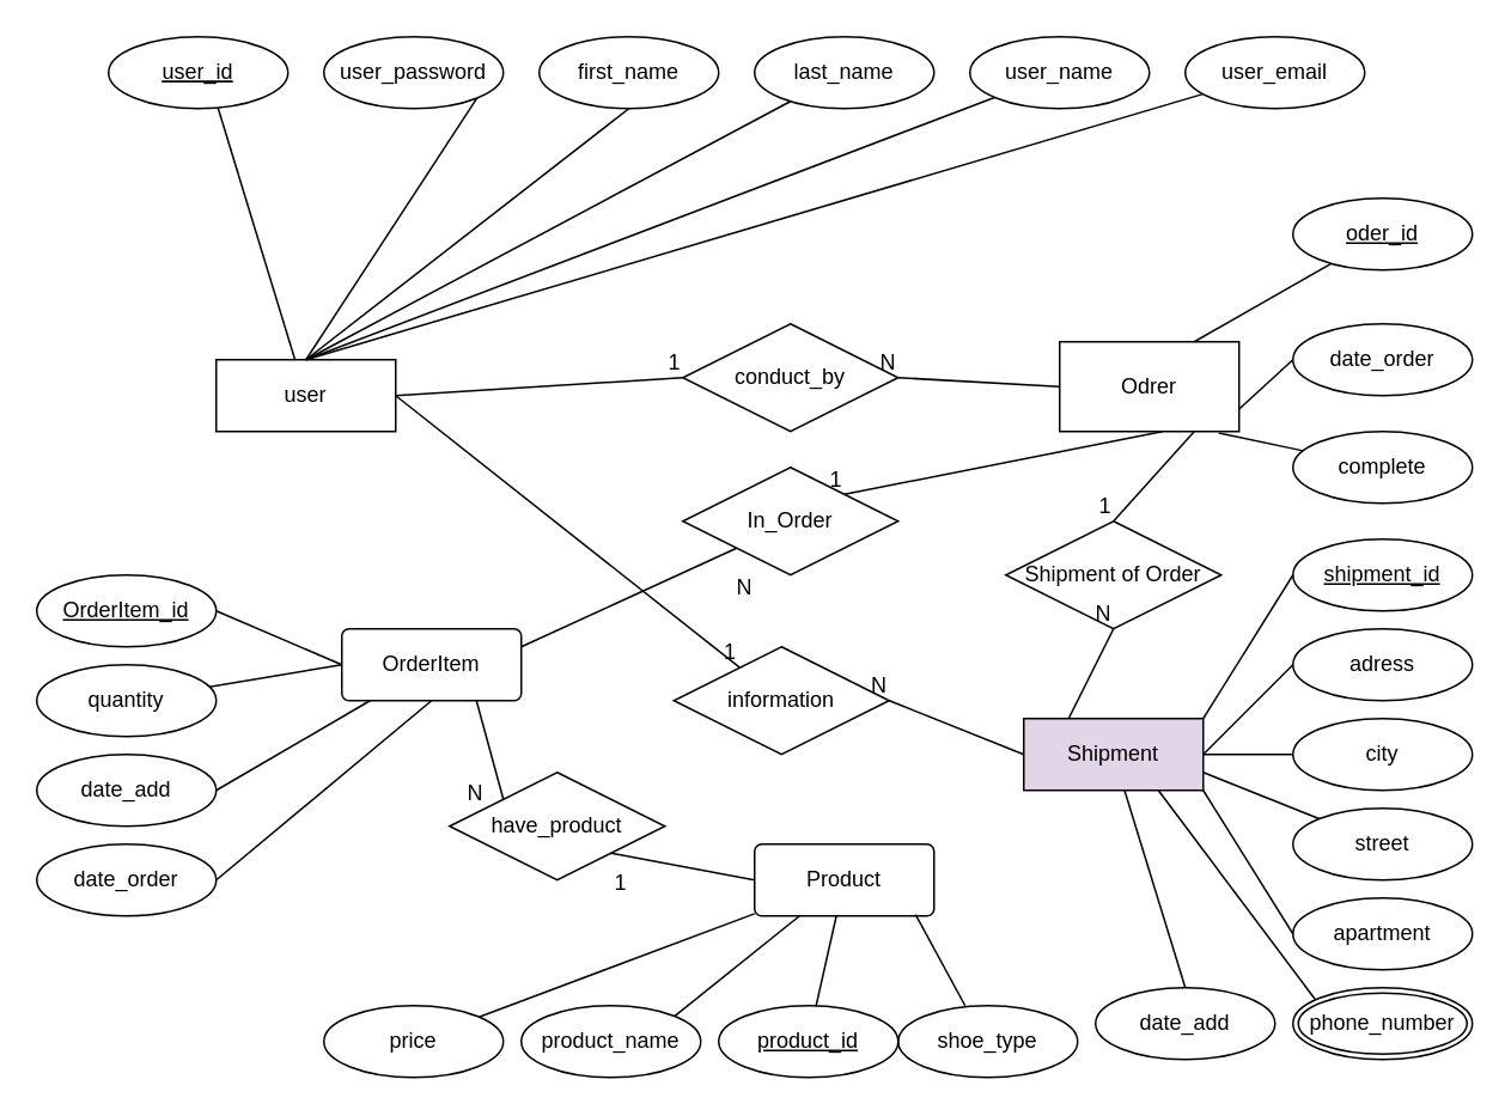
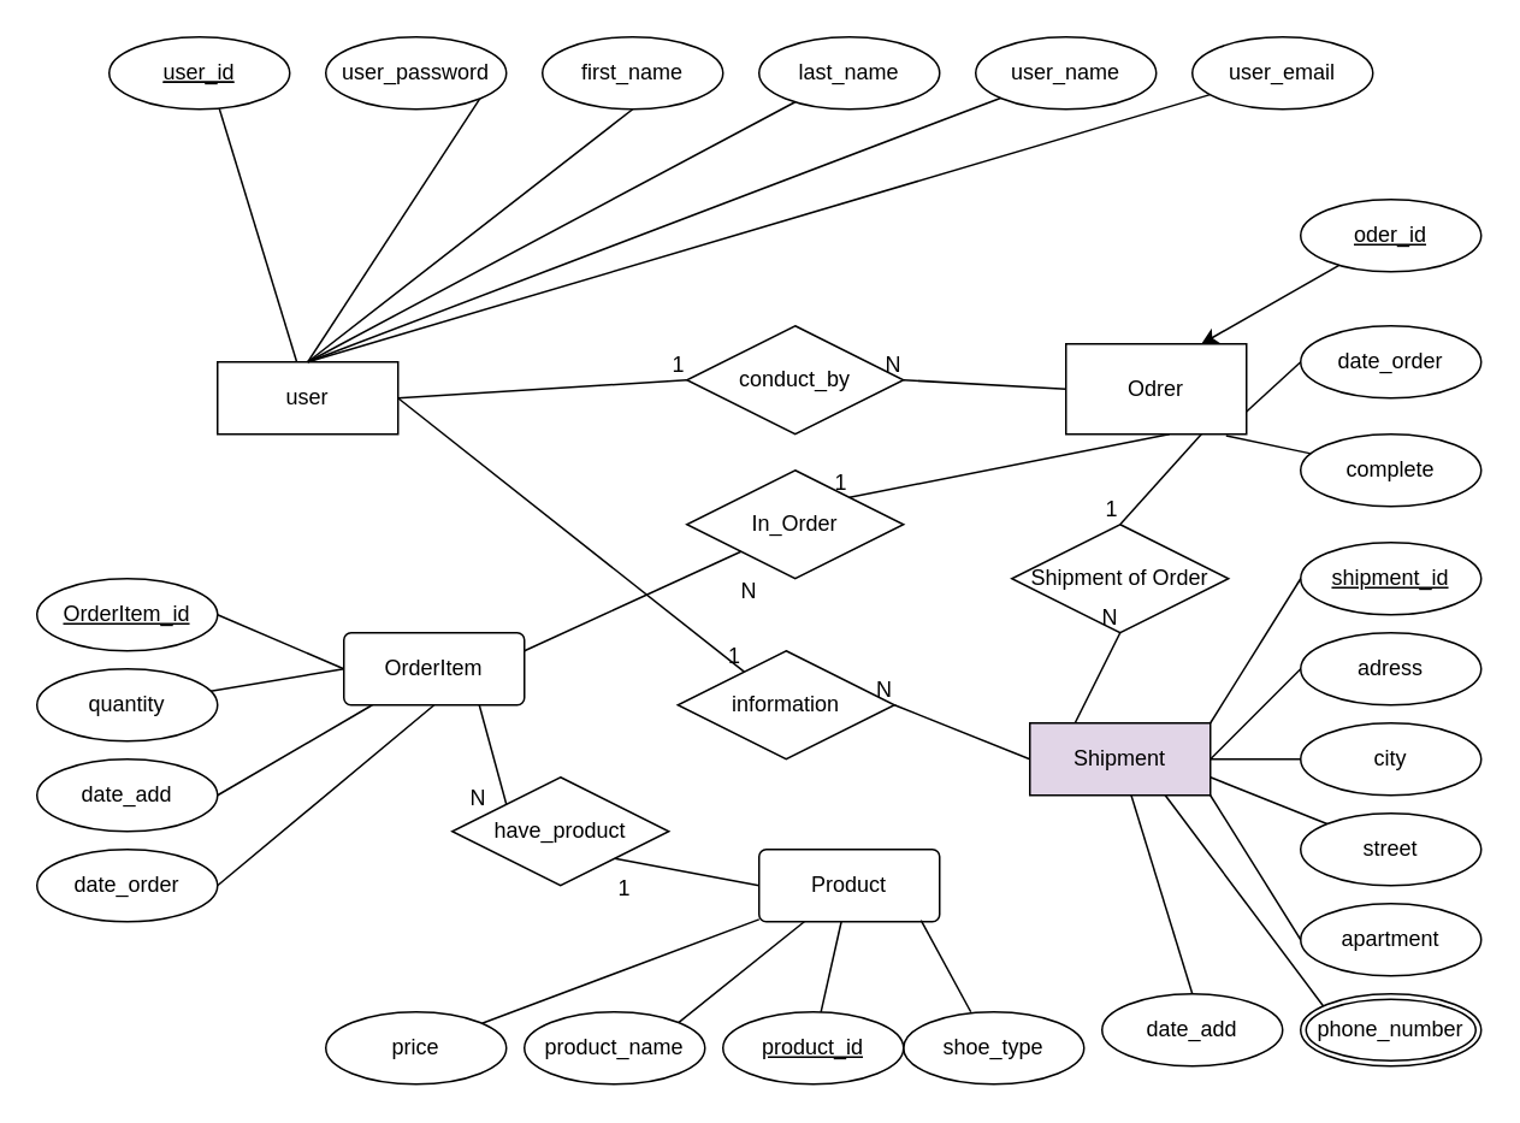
  <mxCell id="0" />
  <mxCell id="1" parent="0" />
  <mxCell id="2" value="" style="endArrow=none;html=1;rounded=0;exitX=1;exitY=1;exitDx=0;exitDy=0;entryX=0.5;entryY=0;entryDx=0;entryDy=0;" parent="1" source="5" target="8" edge="1"><mxGeometry relative="1" as="geometry"><mxPoint x="260" y="120" as="sourcePoint" /><mxPoint x="390" y="170" as="targetPoint" /></mxGeometry></mxCell>
  <mxCell id="3" value="" style="endArrow=none;html=1;rounded=0;entryX=0.607;entryY=0.967;entryDx=0;entryDy=0;entryPerimeter=0;" parent="1" source="8" target="6" edge="1"><mxGeometry relative="1" as="geometry"><mxPoint x="448.077" y="140" as="sourcePoint" /><mxPoint x="452.692" y="80" as="targetPoint" /></mxGeometry></mxCell>
  <mxCell id="4" value="" style="endArrow=none;html=1;rounded=0;exitX=0.5;exitY=0;exitDx=0;exitDy=0;" parent="1" source="8" target="13" edge="1"><mxGeometry relative="1" as="geometry"><mxPoint x="505" y="145.714" as="sourcePoint" /><mxPoint x="620" y="80" as="targetPoint" /></mxGeometry></mxCell>
  <mxCell id="5" value="user_password" style="ellipse;whiteSpace=wrap;html=1;align=center;" parent="1" vertex="1"><mxGeometry x="180" y="20" width="100" height="40" as="geometry" /></mxCell>
  <mxCell id="6" value="&lt;u style=&quot;border-color: var(--border-color);&quot;&gt;user_id&lt;/u&gt;" style="ellipse;whiteSpace=wrap;html=1;align=center;fontStyle=4;" parent="1" vertex="1"><mxGeometry x="60" y="20" width="100" height="40" as="geometry" /></mxCell>
  <mxCell id="7" value="user_name" style="ellipse;whiteSpace=wrap;html=1;align=center;" parent="1" vertex="1"><mxGeometry x="540" y="20" width="100" height="40" as="geometry" /></mxCell>
  <mxCell id="8" value="user" style="whiteSpace=wrap;html=1;align=center;" parent="1" vertex="1"><mxGeometry x="120" y="200" width="100" height="40" as="geometry" /></mxCell>
  <mxCell id="9" value="Odrer" style="whiteSpace=wrap;html=1;align=center;" parent="1" vertex="1"><mxGeometry x="590" y="190" width="100" height="50" as="geometry" /></mxCell>
  <mxCell id="10" value="Shipment" style="whiteSpace=wrap;html=1;align=center;fillColor=#e1d5e7;" parent="1" vertex="1"><mxGeometry x="570" y="400" width="100" height="40" as="geometry" /></mxCell>
  <mxCell id="11" value="user_email" style="ellipse;whiteSpace=wrap;html=1;align=center;" parent="1" vertex="1"><mxGeometry x="660" y="20" width="100" height="40" as="geometry" /></mxCell>
  <mxCell id="12" value="first_name" style="ellipse;whiteSpace=wrap;html=1;align=center;" parent="1" vertex="1"><mxGeometry x="300" y="20" width="100" height="40" as="geometry" /></mxCell>
  <mxCell id="13" value="last_name" style="ellipse;whiteSpace=wrap;html=1;align=center;" parent="1" vertex="1"><mxGeometry x="420" y="20" width="100" height="40" as="geometry" /></mxCell>
  <mxCell id="14" value="" style="endArrow=none;html=1;rounded=0;entryX=0.5;entryY=0;entryDx=0;entryDy=0;" parent="1" source="7" target="8" edge="1"><mxGeometry relative="1" as="geometry"><mxPoint x="610" y="50" as="sourcePoint" /><mxPoint x="520" y="280" as="targetPoint" /></mxGeometry></mxCell>
  <mxCell id="15" value="" style="endArrow=none;html=1;rounded=0;exitX=0.5;exitY=0;exitDx=0;exitDy=0;" parent="1" source="8" target="11" edge="1"><mxGeometry relative="1" as="geometry"><mxPoint x="390" y="290" as="sourcePoint" /><mxPoint x="550" y="290" as="targetPoint" /></mxGeometry></mxCell>
  <mxCell id="16" value="" style="endArrow=none;html=1;rounded=0;exitX=0.5;exitY=0;exitDx=0;exitDy=0;entryX=0.5;entryY=1;entryDx=0;entryDy=0;" parent="1" source="8" target="12" edge="1"><mxGeometry relative="1" as="geometry"><mxPoint x="360" y="280" as="sourcePoint" /><mxPoint x="520" y="280" as="targetPoint" /></mxGeometry></mxCell>
  <mxCell id="17" value="price" style="ellipse;whiteSpace=wrap;html=1;align=center;" parent="1" vertex="1"><mxGeometry x="180" y="560" width="100" height="40" as="geometry" /></mxCell>
  <mxCell id="18" value="shoe_type" style="ellipse;whiteSpace=wrap;html=1;align=center;" parent="1" vertex="1"><mxGeometry x="500" y="560" width="100" height="40" as="geometry" /></mxCell>
  <mxCell id="19" value="product_name" style="ellipse;whiteSpace=wrap;html=1;align=center;" parent="1" vertex="1"><mxGeometry x="290" y="560" width="100" height="40" as="geometry" /></mxCell>
  <mxCell id="20" value="product_id" style="ellipse;whiteSpace=wrap;html=1;align=center;fontStyle=4;" parent="1" vertex="1"><mxGeometry x="400" y="560" width="100" height="40" as="geometry" /></mxCell>
  <mxCell id="21" value="Product" style="rounded=1;arcSize=10;whiteSpace=wrap;html=1;align=center;" parent="1" vertex="1"><mxGeometry x="420" y="470" width="100" height="40" as="geometry" /></mxCell>
  <mxCell id="22" value="" style="endArrow=none;html=1;rounded=0;" parent="1" source="21" target="17" edge="1"><mxGeometry relative="1" as="geometry"><mxPoint x="360" y="280" as="sourcePoint" /><mxPoint x="520" y="280" as="targetPoint" /></mxGeometry></mxCell>
  <mxCell id="23" value="" style="endArrow=none;html=1;rounded=0;entryX=0.897;entryY=0.983;entryDx=0;entryDy=0;exitX=0.373;exitY=0;exitDx=0;exitDy=0;exitPerimeter=0;entryPerimeter=0;" parent="1" source="18" target="21" edge="1"><mxGeometry relative="1" as="geometry"><mxPoint x="360" y="280" as="sourcePoint" /><mxPoint x="520" y="280" as="targetPoint" /></mxGeometry></mxCell>
  <mxCell id="24" value="" style="endArrow=none;html=1;rounded=0;" parent="1" source="20" target="21" edge="1"><mxGeometry relative="1" as="geometry"><mxPoint x="360" y="280" as="sourcePoint" /><mxPoint x="580" y="380" as="targetPoint" /></mxGeometry></mxCell>
  <mxCell id="25" value="" style="endArrow=none;html=1;rounded=0;entryX=1;entryY=0;entryDx=0;entryDy=0;" parent="1" source="21" target="19" edge="1"><mxGeometry relative="1" as="geometry"><mxPoint x="360" y="280" as="sourcePoint" /><mxPoint x="520" y="280" as="targetPoint" /></mxGeometry></mxCell>
  <mxCell id="26" value="complete" style="ellipse;whiteSpace=wrap;html=1;align=center;" parent="1" vertex="1"><mxGeometry x="720" y="240" width="100" height="40" as="geometry" /></mxCell>
  <mxCell id="27" value="date_order" style="ellipse;whiteSpace=wrap;html=1;align=center;" parent="1" vertex="1"><mxGeometry x="720" y="180" width="100" height="40" as="geometry" /></mxCell>
  <mxCell id="28" value="oder_id" style="ellipse;whiteSpace=wrap;html=1;align=center;fontStyle=4;" parent="1" vertex="1"><mxGeometry x="720" y="110" width="100" height="40" as="geometry" /></mxCell>
  <mxCell id="29" value="" style="endArrow=none;html=1;rounded=0;exitX=1;exitY=0.75;exitDx=0;exitDy=0;entryX=0;entryY=0.5;entryDx=0;entryDy=0;" parent="1" source="9" target="27" edge="1"><mxGeometry relative="1" as="geometry"><mxPoint x="360" y="280" as="sourcePoint" /><mxPoint x="520" y="280" as="targetPoint" /></mxGeometry></mxCell>
- <mxCell id="30" value="" style="endArrow=none;html=1;rounded=0;entryX=0.75;entryY=0;entryDx=0;entryDy=0;" parent="1" source="28" target="9" edge="1"><mxGeometry relative="1" as="geometry"><mxPoint x="480" y="200" as="sourcePoint" /><mxPoint x="640" y="200" as="targetPoint" /></mxGeometry></mxCell>
+ <mxCell id="30" value="" style="endArrow=classic;html=1;rounded=0;entryX=0.75;entryY=0;entryDx=0;entryDy=0;" parent="1" source="28" target="9" edge="1"><mxGeometry relative="1" as="geometry"><mxPoint x="480" y="200" as="sourcePoint" /><mxPoint x="640" y="200" as="targetPoint" /></mxGeometry></mxCell>
  <mxCell id="31" value="" style="endArrow=none;html=1;rounded=0;entryX=0.887;entryY=1.017;entryDx=0;entryDy=0;entryPerimeter=0;" parent="1" source="26" target="9" edge="1"><mxGeometry relative="1" as="geometry"><mxPoint x="360" y="280" as="sourcePoint" /><mxPoint x="520" y="280" as="targetPoint" /></mxGeometry></mxCell>
  <mxCell id="32" value="date_order" style="ellipse;whiteSpace=wrap;html=1;align=center;" parent="1" vertex="1"><mxGeometry x="20" y="470" width="100" height="40" as="geometry" /></mxCell>
  <mxCell id="33" value="quantity" style="ellipse;whiteSpace=wrap;html=1;align=center;" parent="1" vertex="1"><mxGeometry x="20" y="370" width="100" height="40" as="geometry" /></mxCell>
  <mxCell id="34" value="date_add" style="ellipse;whiteSpace=wrap;html=1;align=center;" parent="1" vertex="1"><mxGeometry x="20" y="420" width="100" height="40" as="geometry" /></mxCell>
  <mxCell id="35" value="" style="endArrow=none;html=1;rounded=0;exitX=0;exitY=0.5;exitDx=0;exitDy=0;" parent="1" source="56" target="33" edge="1"><mxGeometry relative="1" as="geometry"><mxPoint x="334.64" y="354.68" as="sourcePoint" /><mxPoint x="500" y="340" as="targetPoint" /></mxGeometry></mxCell>
  <mxCell id="36" value="" style="endArrow=none;html=1;rounded=0;exitX=1;exitY=0.5;exitDx=0;exitDy=0;" parent="1" source="34" target="56" edge="1"><mxGeometry relative="1" as="geometry"><mxPoint x="160" y="470" as="sourcePoint" /><mxPoint x="344.545" y="362.273" as="targetPoint" /></mxGeometry></mxCell>
  <mxCell id="37" value="" style="endArrow=none;html=1;rounded=0;exitX=1;exitY=0.5;exitDx=0;exitDy=0;entryX=0.5;entryY=1;entryDx=0;entryDy=0;" parent="1" source="32" target="56" edge="1"><mxGeometry relative="1" as="geometry"><mxPoint x="190" y="510" as="sourcePoint" /><mxPoint x="351" y="366" as="targetPoint" /></mxGeometry></mxCell>
  <mxCell id="38" value="apartment" style="ellipse;whiteSpace=wrap;html=1;align=center;" parent="1" vertex="1"><mxGeometry x="720" y="500" width="100" height="40" as="geometry" /></mxCell>
  <mxCell id="39" value="street" style="ellipse;whiteSpace=wrap;html=1;align=center;" parent="1" vertex="1"><mxGeometry x="720" y="450" width="100" height="40" as="geometry" /></mxCell>
  <mxCell id="40" value="city" style="ellipse;whiteSpace=wrap;html=1;align=center;" parent="1" vertex="1"><mxGeometry x="720" y="400" width="100" height="40" as="geometry" /></mxCell>
  <mxCell id="41" value="adress" style="ellipse;whiteSpace=wrap;html=1;align=center;" parent="1" vertex="1"><mxGeometry x="720" y="350" width="100" height="40" as="geometry" /></mxCell>
  <mxCell id="42" value="shipment_id" style="ellipse;whiteSpace=wrap;html=1;align=center;fontStyle=4;" parent="1" vertex="1"><mxGeometry x="720" y="300" width="100" height="40" as="geometry" /></mxCell>
  <mxCell id="43" value="date_add" style="ellipse;whiteSpace=wrap;html=1;align=center;" parent="1" vertex="1"><mxGeometry x="610" y="550" width="100" height="40" as="geometry" /></mxCell>
  <mxCell id="44" value="" style="endArrow=none;html=1;rounded=0;entryX=1;entryY=0;entryDx=0;entryDy=0;exitX=0;exitY=0.5;exitDx=0;exitDy=0;" parent="1" source="42" target="10" edge="1"><mxGeometry relative="1" as="geometry"><mxPoint x="500" y="320" as="sourcePoint" /><mxPoint x="660" y="320" as="targetPoint" /></mxGeometry></mxCell>
  <mxCell id="45" value="" style="endArrow=none;html=1;rounded=0;entryX=1;entryY=0.75;entryDx=0;entryDy=0;" parent="1" source="39" target="10" edge="1"><mxGeometry relative="1" as="geometry"><mxPoint x="720" y="470" as="sourcePoint" /><mxPoint x="490" y="370" as="targetPoint" /></mxGeometry></mxCell>
  <mxCell id="46" value="" style="endArrow=none;html=1;rounded=0;entryX=1;entryY=0.5;entryDx=0;entryDy=0;exitX=0;exitY=0.5;exitDx=0;exitDy=0;" parent="1" source="41" target="10" edge="1"><mxGeometry relative="1" as="geometry"><mxPoint x="390" y="260" as="sourcePoint" /><mxPoint x="550" y="260" as="targetPoint" /></mxGeometry></mxCell>
  <mxCell id="47" value="" style="endArrow=none;html=1;rounded=0;entryX=1;entryY=0.5;entryDx=0;entryDy=0;" parent="1" source="40" target="10" edge="1"><mxGeometry relative="1" as="geometry"><mxPoint x="320" y="320" as="sourcePoint" /><mxPoint x="480" y="320" as="targetPoint" /></mxGeometry></mxCell>
  <mxCell id="48" value="" style="endArrow=none;html=1;rounded=0;entryX=1;entryY=1;entryDx=0;entryDy=0;exitX=0;exitY=0.5;exitDx=0;exitDy=0;" parent="1" source="38" target="10" edge="1"><mxGeometry relative="1" as="geometry"><mxPoint x="430" y="260" as="sourcePoint" /><mxPoint x="590" y="260" as="targetPoint" /></mxGeometry></mxCell>
  <mxCell id="49" value="" style="endArrow=none;html=1;rounded=0;entryX=0.75;entryY=1;entryDx=0;entryDy=0;exitX=0.3;exitY=0.75;exitDx=0;exitDy=0;exitPerimeter=0;" parent="1" source="75" target="10" edge="1"><mxGeometry relative="1" as="geometry"><mxPoint x="724.645" y="555.858" as="sourcePoint" /><mxPoint x="530" y="320" as="targetPoint" /></mxGeometry></mxCell>
  <mxCell id="50" value="" style="endArrow=none;html=1;rounded=0;entryX=0.5;entryY=0;entryDx=0;entryDy=0;" parent="1" source="10" target="43" edge="1"><mxGeometry relative="1" as="geometry"><mxPoint x="370" y="380" as="sourcePoint" /><mxPoint x="530" y="380" as="targetPoint" /></mxGeometry></mxCell>
  <mxCell id="51" value="conduct_by" style="shape=rhombus;perimeter=rhombusPerimeter;whiteSpace=wrap;html=1;align=center;" parent="1" vertex="1"><mxGeometry x="380" y="180" width="120" height="60" as="geometry" /></mxCell>
  <mxCell id="52" value="" style="endArrow=none;html=1;rounded=0;exitX=0;exitY=0.5;exitDx=0;exitDy=0;entryX=1;entryY=0.5;entryDx=0;entryDy=0;" parent="1" source="9" target="51" edge="1"><mxGeometry relative="1" as="geometry"><mxPoint x="380" y="310" as="sourcePoint" /><mxPoint x="500" y="220" as="targetPoint" /></mxGeometry></mxCell>
  <mxCell id="53" value="N" style="resizable=0;html=1;whiteSpace=wrap;align=right;verticalAlign=bottom;" parent="52" connectable="0" vertex="1"><mxGeometry x="1" relative="1" as="geometry" /></mxCell>
  <mxCell id="54" value="" style="endArrow=none;html=1;rounded=0;entryX=0;entryY=0.5;entryDx=0;entryDy=0;" parent="1" target="51" edge="1"><mxGeometry relative="1" as="geometry"><mxPoint x="220" y="220" as="sourcePoint" /><mxPoint x="410" y="280" as="targetPoint" /></mxGeometry></mxCell>
  <mxCell id="55" value="1" style="resizable=0;html=1;whiteSpace=wrap;align=right;verticalAlign=bottom;" parent="54" connectable="0" vertex="1"><mxGeometry x="1" relative="1" as="geometry" /></mxCell>
  <mxCell id="56" value="OrderItem" style="rounded=1;arcSize=10;whiteSpace=wrap;html=1;align=center;" parent="1" vertex="1"><mxGeometry x="190" y="350" width="100" height="40" as="geometry" /></mxCell>
  <mxCell id="57" value="In_Order" style="shape=rhombus;perimeter=rhombusPerimeter;whiteSpace=wrap;html=1;align=center;" parent="1" vertex="1"><mxGeometry x="380" y="260" width="120" height="60" as="geometry" /></mxCell>
  <mxCell id="58" value="have_product" style="shape=rhombus;perimeter=rhombusPerimeter;whiteSpace=wrap;html=1;align=center;" parent="1" vertex="1"><mxGeometry x="250" y="430" width="120" height="60" as="geometry" /></mxCell>
  <mxCell id="59" value="" style="endArrow=none;html=1;rounded=0;exitX=1;exitY=0.25;exitDx=0;exitDy=0;entryX=0;entryY=1;entryDx=0;entryDy=0;" parent="1" source="56" target="57" edge="1"><mxGeometry relative="1" as="geometry"><mxPoint x="220" y="260" as="sourcePoint" /><mxPoint x="370" y="340" as="targetPoint" /></mxGeometry></mxCell>
  <mxCell id="60" value="N" style="resizable=0;html=1;whiteSpace=wrap;align=right;verticalAlign=bottom;" parent="59" connectable="0" vertex="1"><mxGeometry x="1" relative="1" as="geometry"><mxPoint x="10" y="30" as="offset" /></mxGeometry></mxCell>
  <mxCell id="61" value="" style="endArrow=none;html=1;rounded=0;entryX=1;entryY=0;entryDx=0;entryDy=0;exitX=0.573;exitY=1;exitDx=0;exitDy=0;exitPerimeter=0;" parent="1" source="9" target="57" edge="1"><mxGeometry relative="1" as="geometry"><mxPoint x="490" y="280" as="sourcePoint" /><mxPoint x="650" y="280" as="targetPoint" /></mxGeometry></mxCell>
  <mxCell id="62" value="1" style="resizable=0;html=1;whiteSpace=wrap;align=right;verticalAlign=bottom;" parent="61" connectable="0" vertex="1"><mxGeometry x="1" relative="1" as="geometry" /></mxCell>
  <mxCell id="63" value="" style="endArrow=none;html=1;rounded=0;exitX=0;exitY=0.5;exitDx=0;exitDy=0;entryX=1;entryY=1;entryDx=0;entryDy=0;" parent="1" source="21" target="58" edge="1"><mxGeometry relative="1" as="geometry"><mxPoint x="360" y="390" as="sourcePoint" /><mxPoint x="520" y="390" as="targetPoint" /></mxGeometry></mxCell>
  <mxCell id="64" value="1" style="resizable=0;html=1;whiteSpace=wrap;align=right;verticalAlign=bottom;" parent="63" connectable="0" vertex="1"><mxGeometry x="1" relative="1" as="geometry"><mxPoint x="10" y="25" as="offset" /></mxGeometry></mxCell>
  <mxCell id="65" value="" style="endArrow=none;html=1;rounded=0;exitX=0.75;exitY=1;exitDx=0;exitDy=0;entryX=0;entryY=0;entryDx=0;entryDy=0;" parent="1" source="56" target="58" edge="1"><mxGeometry relative="1" as="geometry"><mxPoint x="330" y="410" as="sourcePoint" /><mxPoint x="490" y="410" as="targetPoint" /></mxGeometry></mxCell>
  <mxCell id="66" value="N" style="resizable=0;html=1;whiteSpace=wrap;align=right;verticalAlign=bottom;" parent="65" connectable="0" vertex="1"><mxGeometry x="1" relative="1" as="geometry"><mxPoint x="-10" y="5" as="offset" /></mxGeometry></mxCell>
  <mxCell id="67" value="OrderItem_id" style="ellipse;whiteSpace=wrap;html=1;align=center;fontStyle=4;" parent="1" vertex="1"><mxGeometry x="20" y="320" width="100" height="40" as="geometry" /></mxCell>
  <mxCell id="68" value="" style="endArrow=none;html=1;rounded=0;exitX=1;exitY=0.5;exitDx=0;exitDy=0;entryX=0;entryY=0.5;entryDx=0;entryDy=0;" parent="1" source="67" target="56" edge="1"><mxGeometry relative="1" as="geometry"><mxPoint x="150" y="310" as="sourcePoint" /><mxPoint x="310" y="310" as="targetPoint" /></mxGeometry></mxCell>
  <mxCell id="69" value="information" style="shape=rhombus;perimeter=rhombusPerimeter;whiteSpace=wrap;html=1;align=center;" parent="1" vertex="1"><mxGeometry x="375" y="360" width="120" height="60" as="geometry" /></mxCell>
  <mxCell id="70" value="" style="endArrow=none;html=1;rounded=0;entryX=1;entryY=0.5;entryDx=0;entryDy=0;exitX=0;exitY=0.5;exitDx=0;exitDy=0;" parent="1" source="10" target="69" edge="1"><mxGeometry relative="1" as="geometry"><mxPoint x="480" y="339" as="sourcePoint" /><mxPoint x="640" y="339" as="targetPoint" /></mxGeometry></mxCell>
  <mxCell id="71" value="N" style="resizable=0;html=1;whiteSpace=wrap;align=right;verticalAlign=bottom;" parent="70" connectable="0" vertex="1"><mxGeometry x="1" relative="1" as="geometry" /></mxCell>
  <mxCell id="72" value="" style="endArrow=none;html=1;rounded=0;exitX=1;exitY=0.5;exitDx=0;exitDy=0;" parent="1" source="8" target="69" edge="1"><mxGeometry relative="1" as="geometry"><mxPoint x="220" y="230" as="sourcePoint" /><mxPoint x="350" y="300" as="targetPoint" /></mxGeometry></mxCell>
  <mxCell id="73" value="1" style="resizable=0;html=1;whiteSpace=wrap;align=right;verticalAlign=bottom;" parent="72" connectable="0" vertex="1"><mxGeometry x="1" relative="1" as="geometry" /></mxCell>
  <mxCell id="74" value="Shipment of Order" style="shape=rhombus;perimeter=rhombusPerimeter;whiteSpace=wrap;html=1;align=center;" parent="1" vertex="1"><mxGeometry x="560" y="290" width="120" height="60" as="geometry" /></mxCell>
  <mxCell id="75" value="phone_number" style="ellipse;shape=doubleEllipse;margin=3;whiteSpace=wrap;html=1;align=center;" parent="1" vertex="1"><mxGeometry x="720" y="550" width="100" height="40" as="geometry" /></mxCell>
  <mxCell id="76" value="" style="endArrow=none;html=1;rounded=0;exitX=0.75;exitY=1;exitDx=0;exitDy=0;entryX=0.5;entryY=0;entryDx=0;entryDy=0;" parent="1" source="9" target="74" edge="1"><mxGeometry relative="1" as="geometry"><mxPoint x="520" y="270" as="sourcePoint" /><mxPoint x="680" y="270" as="targetPoint" /></mxGeometry></mxCell>
  <mxCell id="77" value="1" style="resizable=0;html=1;whiteSpace=wrap;align=right;verticalAlign=bottom;" parent="76" connectable="0" vertex="1"><mxGeometry x="1" relative="1" as="geometry" /></mxCell>
  <mxCell id="78" value="" style="endArrow=none;html=1;rounded=0;exitX=0.25;exitY=0;exitDx=0;exitDy=0;entryX=0.5;entryY=1;entryDx=0;entryDy=0;" parent="1" source="10" target="74" edge="1"><mxGeometry relative="1" as="geometry"><mxPoint x="520" y="370" as="sourcePoint" /><mxPoint x="680" y="370" as="targetPoint" /></mxGeometry></mxCell>
  <mxCell id="79" value="N" style="resizable=0;html=1;whiteSpace=wrap;align=right;verticalAlign=bottom;" parent="78" connectable="0" vertex="1"><mxGeometry x="1" relative="1" as="geometry" /></mxCell>
